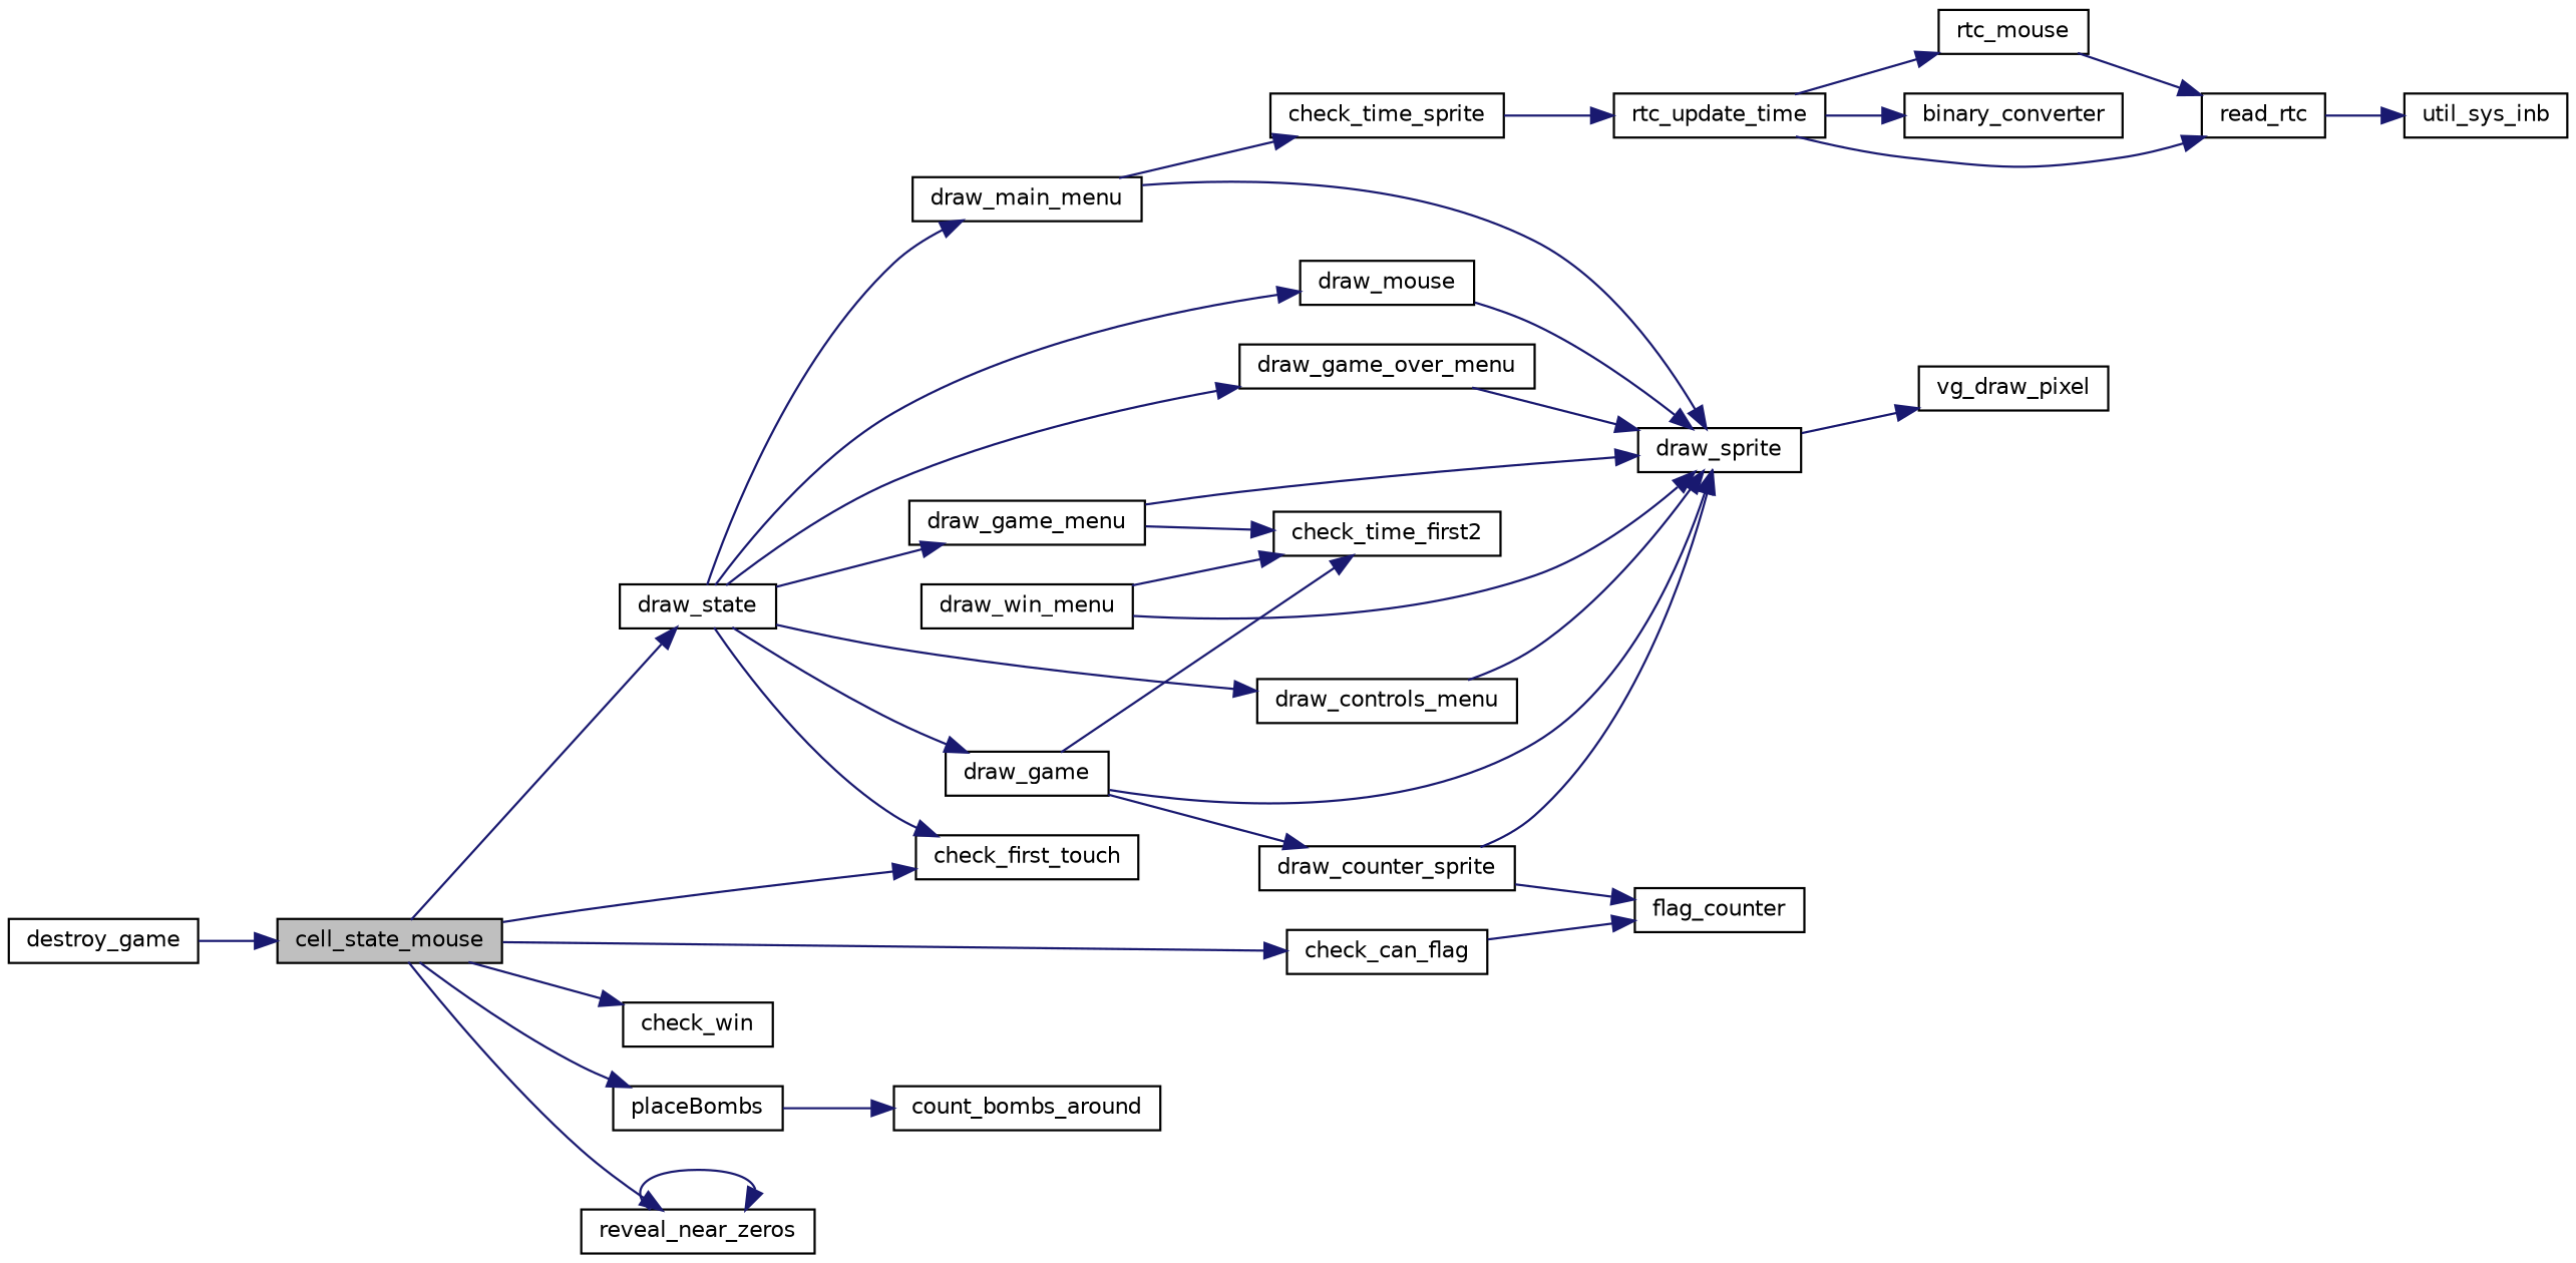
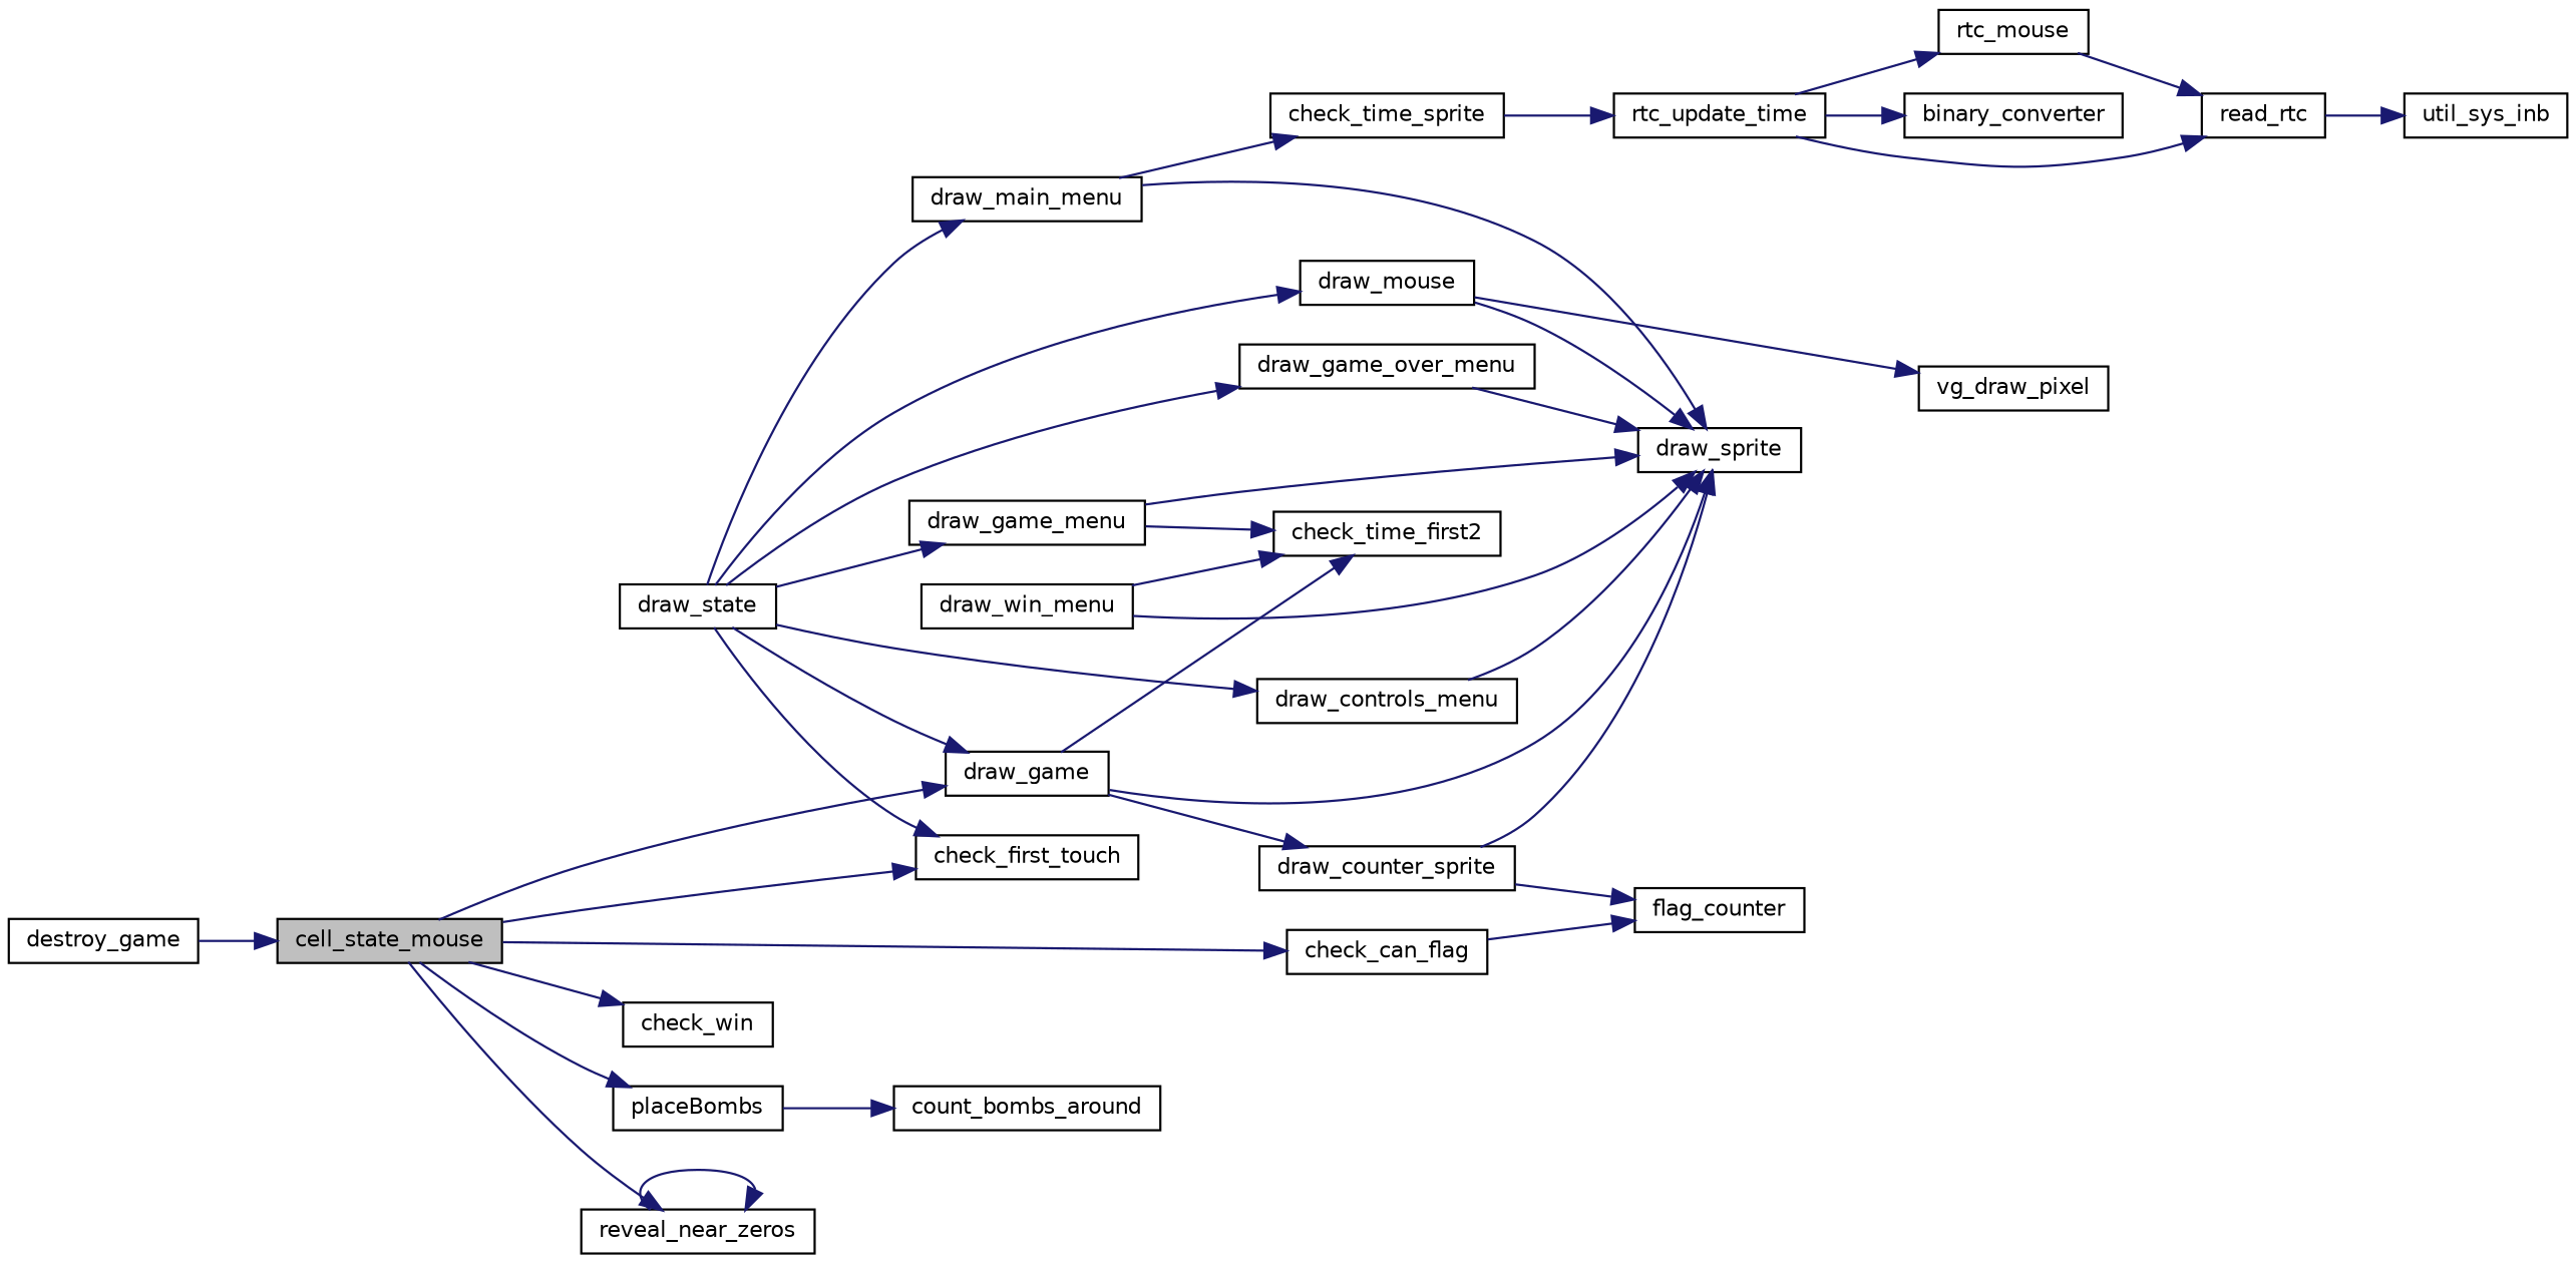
  digraph {
    rankdir=LR
    node [color=black fillcolor=white fontname=Helvetica fontsize=10 shape=record style=filled]
    edge [color=midnightblue fontname=Helvetica fontsize=10 labelfontname=Helvetica labelfontsize=10 style=solid]
    n1 [fillcolor=grey75 fontcolor=black height=0.2 label=cell_state_mouse width=0.4]
    n2 [height=0.2 label=check_can_flag width=0.4]
    n3 [height=0.2 label=check_first_touch width=0.4]
    n4 [height=0.2 label=check_win width=0.4]
    n5 [height=0.2 label=draw_state width=0.4]
    n6 [height=0.2 label=placeBombs width=0.4]
    n7 [height=0.2 label=reveal_near_zeros width=0.4]
    n8 [height=0.2 label=flag_counter width=0.4]
    n9 [height=0.2 label=destroy_game width=0.4]
    n10 [height=0.2 label=draw_controls_menu width=0.4]
    n11 [height=0.2 label=draw_game width=0.4]
    n12 [height=0.2 label=draw_game_menu width=0.4]
    n13 [height=0.2 label=draw_game_over_menu width=0.4]
    n14 [height=0.2 label=draw_main_menu width=0.4]
    n15 [height=0.2 label=draw_mouse width=0.4]
    n16 [height=0.2 label=count_bombs_around width=0.4]
    n17 [height=0.2 label=draw_sprite width=0.4]
    n18 [height=0.2 label=check_time_first2 width=0.4]
    n19 [height=0.2 label=draw_counter_sprite width=0.4]
    n20 [height=0.2 label=check_time_sprite width=0.4]
    n21 [height=0.2 label=draw_win_menu width=0.4]
    n22 [height=0.2 label=vg_draw_pixel width=0.4]
    n23 [height=0.2 label=rtc_update_time width=0.4]
    n24 [height=0.2 label=binary_converter width=0.4]
    n25 [height=0.2 label=read_rtc width=0.4]
    n26 [height=0.2 label=rtc_mouse width=0.4]
    n27 [height=0.2 label=util_sys_inb width=0.4]
    n1 -> n2
    n1 -> n3
    n1 -> n4
-   n1 -> n5
+   n1 -> n11
    n1 -> n6
    n1 -> n7
    n2 -> n8
    n5 -> n3
    n5 -> n10
    n5 -> n11
    n5 -> n12
    n5 -> n13
    n5 -> n14
    n5 -> n15
    n6 -> n16
    n7 -> n7
    n9 -> n1
    n10 -> n17
    n11 -> n17
    n11 -> n18
    n11 -> n19
    n12 -> n17
    n12 -> n18
    n13 -> n17
    n14 -> n17
    n14 -> n20
    n15 -> n17
-   n17 -> n22
+   n15 -> n22
    n19 -> n8
    n19 -> n17
    n20 -> n23
    n21 -> n17
    n21 -> n18
    n23 -> n24
    n23 -> n25
    n23 -> n26
    n25 -> n27
    n26 -> n25
  }
